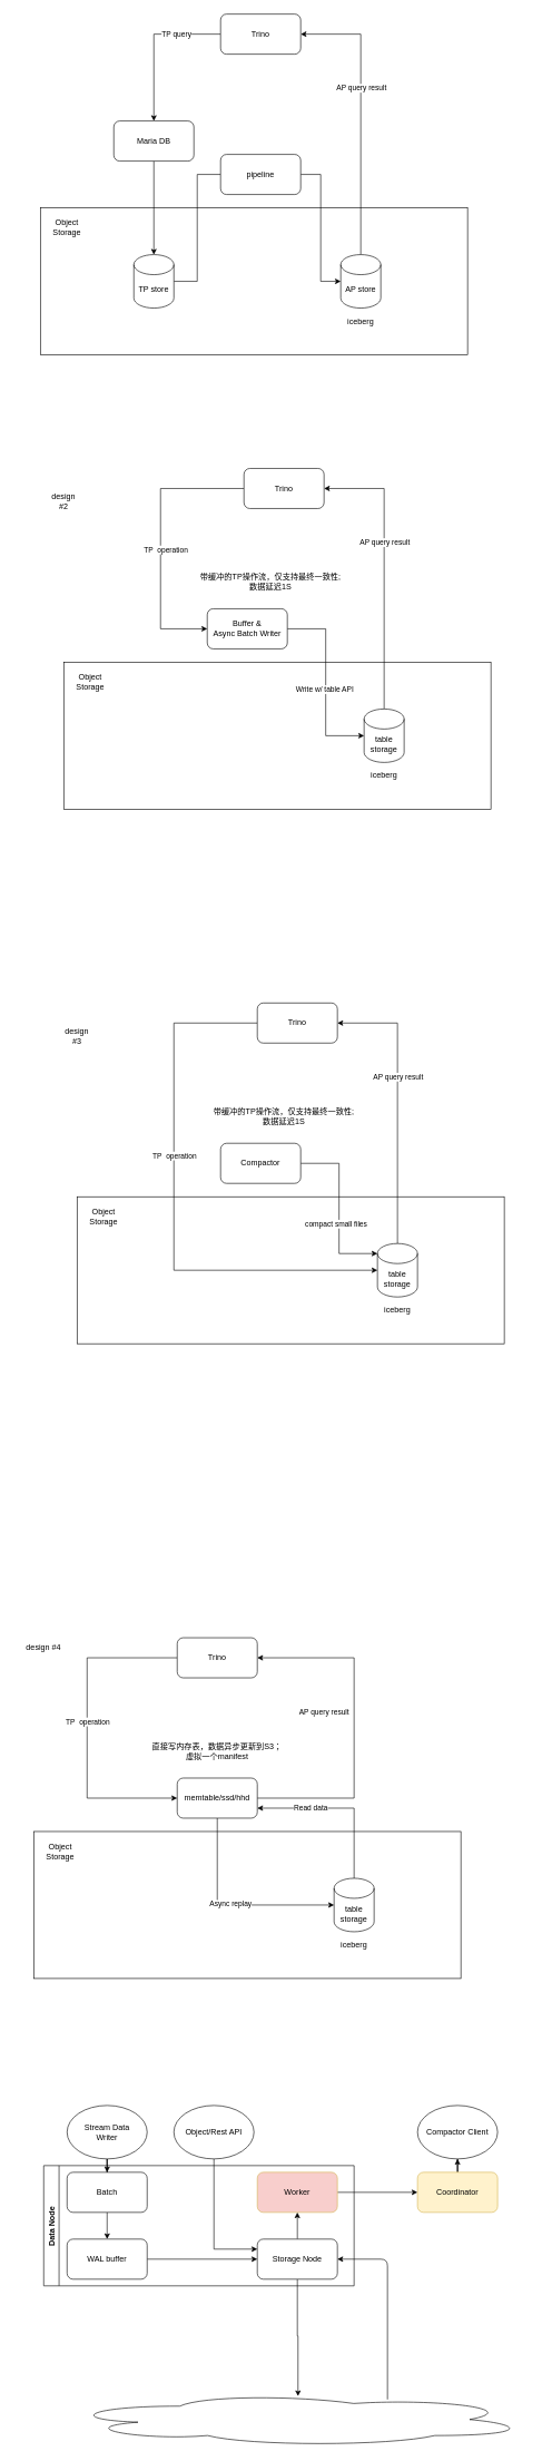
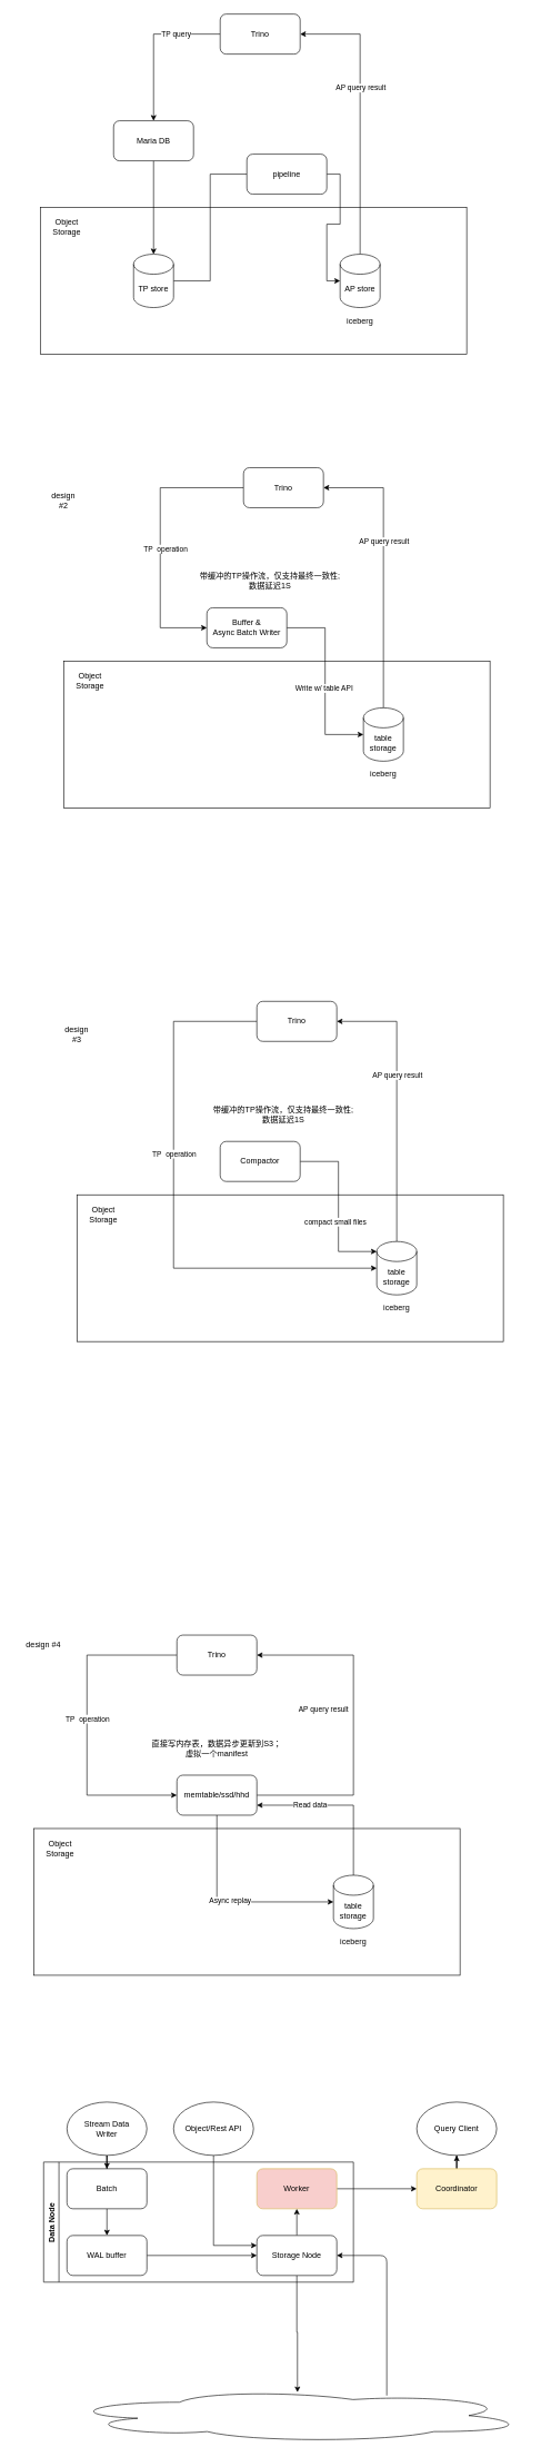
  <mxCell id="0" />
  <mxCell id="1" parent="0" />
  <mxCell id="2" value="" style="rounded=0;whiteSpace=wrap;html=1;" vertex="1" parent="1"><mxGeometry x="60" y="310" width="640" height="220" as="geometry" /></mxCell>
  <mxCell id="3" style="edgeStyle=orthogonalEdgeStyle;rounded=0;orthogonalLoop=1;jettySize=auto;html=1;entryX=0;entryY=0.5;entryDx=0;entryDy=0;endArrow=none;" edge="1" parent="1" source="4" target="10"><mxGeometry relative="1" as="geometry" /></mxCell>
  <mxCell id="4" value="TP store" style="shape=cylinder3;whiteSpace=wrap;html=1;boundedLbl=1;backgroundOutline=1;size=15;" vertex="1" parent="1"><mxGeometry x="200" y="380" width="60" height="80" as="geometry" /></mxCell>
  <mxCell id="5" style="edgeStyle=orthogonalEdgeStyle;rounded=0;orthogonalLoop=1;jettySize=auto;html=1;entryX=1;entryY=0.5;entryDx=0;entryDy=0;" edge="1" parent="1" source="7" target="14"><mxGeometry relative="1" as="geometry"><Array as="points"><mxPoint x="540" y="50" /></Array></mxGeometry></mxCell>
  <mxCell id="6" value="AP query result" style="edgeLabel;html=1;align=center;verticalAlign=middle;resizable=0;points=[];" vertex="1" connectable="0" parent="5"><mxGeometry x="0.767" y="1" relative="1" as="geometry"><mxPoint x="41" y="79" as="offset" /></mxGeometry></mxCell>
  <mxCell id="7" value="AP store" style="shape=cylinder3;whiteSpace=wrap;html=1;boundedLbl=1;backgroundOutline=1;size=15;" vertex="1" parent="1"><mxGeometry x="510" y="380" width="60" height="80" as="geometry" /></mxCell>
  <mxCell id="8" value="iceberg" style="text;html=1;strokeColor=none;fillColor=none;align=center;verticalAlign=middle;whiteSpace=wrap;rounded=0;" vertex="1" parent="1"><mxGeometry x="520" y="470" width="40" height="20" as="geometry" /></mxCell>
  <mxCell id="9" style="edgeStyle=orthogonalEdgeStyle;rounded=0;orthogonalLoop=1;jettySize=auto;html=1;entryX=0;entryY=0.5;entryDx=0;entryDy=0;entryPerimeter=0;" edge="1" parent="1" source="10" target="7"><mxGeometry relative="1" as="geometry" /></mxCell>
- <mxCell id="10" value="pipeline" style="rounded=1;whiteSpace=wrap;html=1;" vertex="1" parent="1"><mxGeometry x="330" y="230" width="120" height="60" as="geometry" /></mxCell>
+ <mxCell id="10" value="pipeline" style="rounded=1;whiteSpace=wrap;html=1;" vertex="1" parent="1"><mxGeometry x="370" y="230" width="120" height="60" as="geometry" /></mxCell>
  <mxCell id="11" value="Object Storage" style="text;html=1;strokeColor=none;fillColor=none;align=center;verticalAlign=middle;whiteSpace=wrap;rounded=0;" vertex="1" parent="1"><mxGeometry x="80" y="330" width="40" height="20" as="geometry" /></mxCell>
  <mxCell id="12" style="edgeStyle=orthogonalEdgeStyle;rounded=0;orthogonalLoop=1;jettySize=auto;html=1;entryX=0.5;entryY=0;entryDx=0;entryDy=0;" edge="1" parent="1" source="14" target="16"><mxGeometry relative="1" as="geometry" /></mxCell>
  <mxCell id="13" value="TP query" style="edgeLabel;html=1;align=center;verticalAlign=middle;resizable=0;points=[];" vertex="1" connectable="0" parent="12"><mxGeometry x="-0.419" relative="1" as="geometry"><mxPoint as="offset" /></mxGeometry></mxCell>
  <mxCell id="14" value="Trino" style="rounded=1;whiteSpace=wrap;html=1;" vertex="1" parent="1"><mxGeometry x="330" y="20" width="120" height="60" as="geometry" /></mxCell>
  <mxCell id="15" style="edgeStyle=orthogonalEdgeStyle;rounded=0;orthogonalLoop=1;jettySize=auto;html=1;entryX=0.5;entryY=0;entryDx=0;entryDy=0;entryPerimeter=0;" edge="1" parent="1" source="16" target="4"><mxGeometry relative="1" as="geometry" /></mxCell>
  <mxCell id="16" value="Maria DB" style="rounded=1;whiteSpace=wrap;html=1;" vertex="1" parent="1"><mxGeometry x="170" y="180" width="120" height="60" as="geometry" /></mxCell>
  <mxCell id="17" value="" style="rounded=0;whiteSpace=wrap;html=1;" vertex="1" parent="1"><mxGeometry x="95" y="990" width="640" height="220" as="geometry" /></mxCell>
  <mxCell id="18" style="edgeStyle=orthogonalEdgeStyle;rounded=0;orthogonalLoop=1;jettySize=auto;html=1;entryX=1;entryY=0.5;entryDx=0;entryDy=0;" edge="1" parent="1" source="20" target="28"><mxGeometry relative="1" as="geometry"><Array as="points"><mxPoint x="575" y="730" /></Array></mxGeometry></mxCell>
  <mxCell id="19" value="AP query result" style="edgeLabel;html=1;align=center;verticalAlign=middle;resizable=0;points=[];" vertex="1" connectable="0" parent="18"><mxGeometry x="0.767" y="1" relative="1" as="geometry"><mxPoint x="41" y="79" as="offset" /></mxGeometry></mxCell>
  <mxCell id="20" value="table storage" style="shape=cylinder3;whiteSpace=wrap;html=1;boundedLbl=1;backgroundOutline=1;size=15;" vertex="1" parent="1"><mxGeometry x="545" y="1060" width="60" height="80" as="geometry" /></mxCell>
  <mxCell id="21" value="iceberg" style="text;html=1;strokeColor=none;fillColor=none;align=center;verticalAlign=middle;whiteSpace=wrap;rounded=0;" vertex="1" parent="1"><mxGeometry x="555" y="1150" width="40" height="20" as="geometry" /></mxCell>
  <mxCell id="22" style="edgeStyle=orthogonalEdgeStyle;rounded=0;orthogonalLoop=1;jettySize=auto;html=1;entryX=0;entryY=0.5;entryDx=0;entryDy=0;entryPerimeter=0;" edge="1" parent="1" source="24" target="20"><mxGeometry relative="1" as="geometry" /></mxCell>
  <mxCell id="23" value="Write w/ table API" style="edgeLabel;html=1;align=center;verticalAlign=middle;resizable=0;points=[];" vertex="1" connectable="0" parent="22"><mxGeometry x="-0.746" y="-1" relative="1" as="geometry"><mxPoint x="20" y="89" as="offset" /></mxGeometry></mxCell>
  <mxCell id="24" value="Buffer &amp;amp; &lt;br&gt;Async Batch Writer" style="rounded=1;whiteSpace=wrap;html=1;" vertex="1" parent="1"><mxGeometry x="310" y="910" width="120" height="60" as="geometry" /></mxCell>
  <mxCell id="25" value="Object Storage" style="text;html=1;strokeColor=none;fillColor=none;align=center;verticalAlign=middle;whiteSpace=wrap;rounded=0;" vertex="1" parent="1"><mxGeometry x="115" y="1010" width="40" height="20" as="geometry" /></mxCell>
  <mxCell id="26" style="edgeStyle=orthogonalEdgeStyle;rounded=0;orthogonalLoop=1;jettySize=auto;html=1;entryX=0;entryY=0.5;entryDx=0;entryDy=0;exitX=0;exitY=0.5;exitDx=0;exitDy=0;" edge="1" parent="1" source="28" target="24"><mxGeometry relative="1" as="geometry"><mxPoint x="265" y="860" as="targetPoint" /><Array as="points"><mxPoint x="240" y="730" /><mxPoint x="240" y="940" /></Array></mxGeometry></mxCell>
  <mxCell id="27" value="TP&amp;nbsp; operation" style="edgeLabel;html=1;align=center;verticalAlign=middle;resizable=0;points=[];" vertex="1" connectable="0" parent="26"><mxGeometry x="-0.419" relative="1" as="geometry"><mxPoint y="91" as="offset" /></mxGeometry></mxCell>
  <mxCell id="28" value="Trino" style="rounded=1;whiteSpace=wrap;html=1;" vertex="1" parent="1"><mxGeometry x="365" y="700" width="120" height="60" as="geometry" /></mxCell>
  <mxCell id="29" value="design #2" style="text;html=1;strokeColor=none;fillColor=none;align=center;verticalAlign=middle;whiteSpace=wrap;rounded=0;" vertex="1" parent="1"><mxGeometry x="75" y="740" width="40" height="20" as="geometry" /></mxCell>
  <mxCell id="30" value="带缓冲的TP操作流，仅支持最终一致性;&lt;br&gt;数据延迟1S" style="text;html=1;strokeColor=none;fillColor=none;align=center;verticalAlign=middle;whiteSpace=wrap;rounded=0;" vertex="1" parent="1"><mxGeometry x="290" y="850" width="230" height="40" as="geometry" /></mxCell>
  <mxCell id="31" value="" style="rounded=0;whiteSpace=wrap;html=1;" vertex="1" parent="1"><mxGeometry x="115" y="1790" width="640" height="220" as="geometry" /></mxCell>
  <mxCell id="32" style="edgeStyle=orthogonalEdgeStyle;rounded=0;orthogonalLoop=1;jettySize=auto;html=1;entryX=1;entryY=0.5;entryDx=0;entryDy=0;" edge="1" parent="1" source="34" target="42"><mxGeometry relative="1" as="geometry"><Array as="points"><mxPoint x="595" y="1530" /></Array></mxGeometry></mxCell>
  <mxCell id="33" value="AP query result" style="edgeLabel;html=1;align=center;verticalAlign=middle;resizable=0;points=[];" vertex="1" connectable="0" parent="32"><mxGeometry x="0.767" y="1" relative="1" as="geometry"><mxPoint x="41" y="79" as="offset" /></mxGeometry></mxCell>
  <mxCell id="34" value="table storage" style="shape=cylinder3;whiteSpace=wrap;html=1;boundedLbl=1;backgroundOutline=1;size=15;" vertex="1" parent="1"><mxGeometry x="565" y="1860" width="60" height="80" as="geometry" /></mxCell>
  <mxCell id="35" value="iceberg" style="text;html=1;strokeColor=none;fillColor=none;align=center;verticalAlign=middle;whiteSpace=wrap;rounded=0;" vertex="1" parent="1"><mxGeometry x="575" y="1950" width="40" height="20" as="geometry" /></mxCell>
  <mxCell id="36" style="edgeStyle=orthogonalEdgeStyle;rounded=0;orthogonalLoop=1;jettySize=auto;html=1;entryX=0;entryY=0;entryDx=0;entryDy=15;entryPerimeter=0;" edge="1" parent="1" source="38" target="34"><mxGeometry relative="1" as="geometry" /></mxCell>
  <mxCell id="37" value="compact small files" style="edgeLabel;html=1;align=center;verticalAlign=middle;resizable=0;points=[];" vertex="1" connectable="0" parent="36"><mxGeometry x="-0.746" y="-1" relative="1" as="geometry"><mxPoint x="20" y="89" as="offset" /></mxGeometry></mxCell>
  <mxCell id="38" value="Compactor" style="rounded=1;whiteSpace=wrap;html=1;" vertex="1" parent="1"><mxGeometry x="330" y="1710" width="120" height="60" as="geometry" /></mxCell>
  <mxCell id="39" value="Object Storage" style="text;html=1;strokeColor=none;fillColor=none;align=center;verticalAlign=middle;whiteSpace=wrap;rounded=0;" vertex="1" parent="1"><mxGeometry x="135" y="1810" width="40" height="20" as="geometry" /></mxCell>
  <mxCell id="40" style="edgeStyle=orthogonalEdgeStyle;rounded=0;orthogonalLoop=1;jettySize=auto;html=1;entryX=0;entryY=0.5;entryDx=0;entryDy=0;exitX=0;exitY=0.5;exitDx=0;exitDy=0;entryPerimeter=0;" edge="1" parent="1" source="42" target="34"><mxGeometry relative="1" as="geometry"><mxPoint x="285" y="1660" as="targetPoint" /><Array as="points"><mxPoint x="260" y="1530" /><mxPoint x="260" y="1900" /></Array></mxGeometry></mxCell>
  <mxCell id="41" value="TP&amp;nbsp; operation" style="edgeLabel;html=1;align=center;verticalAlign=middle;resizable=0;points=[];" vertex="1" connectable="0" parent="40"><mxGeometry x="-0.419" relative="1" as="geometry"><mxPoint y="91" as="offset" /></mxGeometry></mxCell>
  <mxCell id="42" value="Trino" style="rounded=1;whiteSpace=wrap;html=1;" vertex="1" parent="1"><mxGeometry x="385" y="1500" width="120" height="60" as="geometry" /></mxCell>
  <mxCell id="43" value="design #3" style="text;html=1;strokeColor=none;fillColor=none;align=center;verticalAlign=middle;whiteSpace=wrap;rounded=0;" vertex="1" parent="1"><mxGeometry x="95" y="1540" width="40" height="20" as="geometry" /></mxCell>
  <mxCell id="44" value="带缓冲的TP操作流，仅支持最终一致性;&lt;br&gt;数据延迟1S" style="text;html=1;strokeColor=none;fillColor=none;align=center;verticalAlign=middle;whiteSpace=wrap;rounded=0;" vertex="1" parent="1"><mxGeometry x="310" y="1650" width="230" height="40" as="geometry" /></mxCell>
  <mxCell id="45" value="" style="rounded=0;whiteSpace=wrap;html=1;" vertex="1" parent="1"><mxGeometry x="50" y="2740" width="640" height="220" as="geometry" /></mxCell>
  <mxCell id="46" style="edgeStyle=orthogonalEdgeStyle;rounded=0;orthogonalLoop=1;jettySize=auto;html=1;entryX=1;entryY=0.5;entryDx=0;entryDy=0;exitX=1;exitY=0.5;exitDx=0;exitDy=0;" edge="1" parent="1" source="54" target="58"><mxGeometry relative="1" as="geometry"><Array as="points"><mxPoint x="530" y="2690" /><mxPoint x="530" y="2480" /></Array></mxGeometry></mxCell>
  <mxCell id="47" value="AP query result" style="edgeLabel;html=1;align=center;verticalAlign=middle;resizable=0;points=[];" vertex="1" connectable="0" parent="46"><mxGeometry x="0.767" y="1" relative="1" as="geometry"><mxPoint x="41" y="79" as="offset" /></mxGeometry></mxCell>
  <mxCell id="48" style="edgeStyle=orthogonalEdgeStyle;rounded=0;orthogonalLoop=1;jettySize=auto;html=1;entryX=1;entryY=0.75;entryDx=0;entryDy=0;" edge="1" parent="1" source="50" target="54"><mxGeometry relative="1" as="geometry"><Array as="points"><mxPoint x="530" y="2705" /></Array></mxGeometry></mxCell>
  <mxCell id="49" value="Read data" style="edgeLabel;html=1;align=center;verticalAlign=middle;resizable=0;points=[];" vertex="1" connectable="0" parent="48"><mxGeometry x="0.368" y="-1" relative="1" as="geometry"><mxPoint as="offset" /></mxGeometry></mxCell>
  <mxCell id="50" value="table storage" style="shape=cylinder3;whiteSpace=wrap;html=1;boundedLbl=1;backgroundOutline=1;size=15;" vertex="1" parent="1"><mxGeometry x="500" y="2810" width="60" height="80" as="geometry" /></mxCell>
  <mxCell id="51" value="iceberg" style="text;html=1;strokeColor=none;fillColor=none;align=center;verticalAlign=middle;whiteSpace=wrap;rounded=0;" vertex="1" parent="1"><mxGeometry x="510" y="2900" width="40" height="20" as="geometry" /></mxCell>
  <mxCell id="52" style="edgeStyle=orthogonalEdgeStyle;rounded=0;orthogonalLoop=1;jettySize=auto;html=1;entryX=0;entryY=0.5;entryDx=0;entryDy=0;entryPerimeter=0;exitX=0.5;exitY=1;exitDx=0;exitDy=0;" edge="1" parent="1" source="54" target="50"><mxGeometry relative="1" as="geometry" /></mxCell>
  <mxCell id="53" value="Async replay" style="edgeLabel;html=1;align=center;verticalAlign=middle;resizable=0;points=[];" vertex="1" connectable="0" parent="52"><mxGeometry x="-0.746" y="-1" relative="1" as="geometry"><mxPoint x="20" y="89" as="offset" /></mxGeometry></mxCell>
  <mxCell id="54" value="memtable/ssd/hhd" style="rounded=1;whiteSpace=wrap;html=1;" vertex="1" parent="1"><mxGeometry x="265" y="2660" width="120" height="60" as="geometry" /></mxCell>
  <mxCell id="55" value="Object Storage" style="text;html=1;strokeColor=none;fillColor=none;align=center;verticalAlign=middle;whiteSpace=wrap;rounded=0;" vertex="1" parent="1"><mxGeometry x="70" y="2760" width="40" height="20" as="geometry" /></mxCell>
  <mxCell id="56" style="edgeStyle=orthogonalEdgeStyle;rounded=0;orthogonalLoop=1;jettySize=auto;html=1;entryX=0;entryY=0.5;entryDx=0;entryDy=0;exitX=0;exitY=0.5;exitDx=0;exitDy=0;" edge="1" parent="1" source="58" target="54"><mxGeometry relative="1" as="geometry"><mxPoint x="220" y="2610" as="targetPoint" /><Array as="points"><mxPoint x="130" y="2480" /><mxPoint x="130" y="2690" /></Array></mxGeometry></mxCell>
  <mxCell id="57" value="TP&amp;nbsp; operation" style="edgeLabel;html=1;align=center;verticalAlign=middle;resizable=0;points=[];" vertex="1" connectable="0" parent="56"><mxGeometry x="-0.419" relative="1" as="geometry"><mxPoint y="91" as="offset" /></mxGeometry></mxCell>
  <mxCell id="58" value="Trino" style="rounded=1;whiteSpace=wrap;html=1;" vertex="1" parent="1"><mxGeometry x="265" y="2450" width="120" height="60" as="geometry" /></mxCell>
  <mxCell id="59" value="design #4" style="text;html=1;strokeColor=none;fillColor=none;align=center;verticalAlign=middle;whiteSpace=wrap;rounded=0;" vertex="1" parent="1"><mxGeometry x="20" y="2430" width="90" height="70" as="geometry" /></mxCell>
  <mxCell id="60" value="直接写内存表，数据异步更新到S3；&lt;br&gt;虚拟一个manifest" style="text;html=1;strokeColor=none;fillColor=none;align=center;verticalAlign=middle;whiteSpace=wrap;rounded=0;" vertex="1" parent="1"><mxGeometry x="210" y="2600" width="230" height="40" as="geometry" /></mxCell>
  <mxCell id="61" style="edgeStyle=orthogonalEdgeStyle;rounded=0;orthogonalLoop=1;jettySize=auto;html=1;entryX=0.5;entryY=0;entryDx=0;entryDy=0;" edge="1" parent="1" source="62" target="64"><mxGeometry relative="1" as="geometry" /></mxCell>
  <mxCell id="62" value="Batch" style="rounded=1;whiteSpace=wrap;html=1;" vertex="1" parent="1"><mxGeometry x="100" y="3250" width="120" height="60" as="geometry" /></mxCell>
  <mxCell id="63" style="edgeStyle=orthogonalEdgeStyle;rounded=0;orthogonalLoop=1;jettySize=auto;html=1;entryX=0;entryY=0.5;entryDx=0;entryDy=0;" edge="1" parent="1" source="64" target="67"><mxGeometry relative="1" as="geometry" /></mxCell>
  <mxCell id="64" value="WAL buffer" style="rounded=1;whiteSpace=wrap;html=1;" vertex="1" parent="1"><mxGeometry x="100" y="3350" width="120" height="60" as="geometry" /></mxCell>
  <mxCell id="65" style="edgeStyle=orthogonalEdgeStyle;rounded=0;orthogonalLoop=1;jettySize=auto;html=1;entryX=0.505;entryY=0.063;entryDx=0;entryDy=0;entryPerimeter=0;" edge="1" parent="1" source="67" target="68"><mxGeometry relative="1" as="geometry" /></mxCell>
  <mxCell id="66" value="" style="edgeStyle=orthogonalEdgeStyle;rounded=0;orthogonalLoop=1;jettySize=auto;html=1;" edge="1" parent="1" source="67" target="73"><mxGeometry relative="1" as="geometry" /></mxCell>
  <mxCell id="67" value="Storage Node" style="rounded=1;whiteSpace=wrap;html=1;" vertex="1" parent="1"><mxGeometry x="385" y="3350" width="120" height="60" as="geometry" /></mxCell>
  <mxCell id="68" value="" style="ellipse;shape=cloud;whiteSpace=wrap;html=1;" vertex="1" parent="1"><mxGeometry x="95" y="3580" width="695" height="80" as="geometry" /></mxCell>
  <mxCell id="69" style="edgeStyle=orthogonalEdgeStyle;rounded=0;orthogonalLoop=1;jettySize=auto;html=1;" edge="1" parent="1" source="70" target="62"><mxGeometry relative="1" as="geometry" /></mxCell>
  <mxCell id="70" value="Stream Data&lt;br&gt;Writer" style="ellipse;whiteSpace=wrap;html=1;" vertex="1" parent="1"><mxGeometry x="100" y="3150" width="120" height="80" as="geometry" /></mxCell>
  <mxCell id="71" value="" style="endArrow=classic;html=1;entryX=1;entryY=0.5;entryDx=0;entryDy=0;" edge="1" parent="1" target="67"><mxGeometry width="50" height="50" relative="1" as="geometry"><mxPoint x="580" y="3590" as="sourcePoint" /><mxPoint x="480" y="3330" as="targetPoint" /><Array as="points"><mxPoint x="580" y="3380" /></Array></mxGeometry></mxCell>
  <mxCell id="72" style="edgeStyle=orthogonalEdgeStyle;rounded=0;orthogonalLoop=1;jettySize=auto;html=1;entryX=0;entryY=0.5;entryDx=0;entryDy=0;" edge="1" parent="1" source="73" target="78"><mxGeometry relative="1" as="geometry"><mxPoint x="620" y="3280" as="targetPoint" /></mxGeometry></mxCell>
  <mxCell id="73" value="Worker" style="rounded=1;whiteSpace=wrap;html=1;fillColor=#f8cecc;strokeColor=#d6b656;" vertex="1" parent="1"><mxGeometry x="385" y="3250" width="120" height="60" as="geometry" /></mxCell>
  <mxCell id="74" style="edgeStyle=orthogonalEdgeStyle;rounded=0;orthogonalLoop=1;jettySize=auto;html=1;entryX=0;entryY=0.25;entryDx=0;entryDy=0;exitX=0.5;exitY=1;exitDx=0;exitDy=0;" edge="1" parent="1" source="75" target="67"><mxGeometry relative="1" as="geometry" /></mxCell>
  <mxCell id="75" value="Object/Rest API" style="ellipse;whiteSpace=wrap;html=1;" vertex="1" parent="1"><mxGeometry x="260" y="3150" width="120" height="80" as="geometry" /></mxCell>
  <mxCell id="76" value="Data Node" style="swimlane;horizontal=0;" vertex="1" parent="1"><mxGeometry x="65" y="3240" width="465" height="180" as="geometry" /></mxCell>
  <mxCell id="77" style="edgeStyle=orthogonalEdgeStyle;rounded=0;orthogonalLoop=1;jettySize=auto;html=1;entryX=0.5;entryY=1;entryDx=0;entryDy=0;" edge="1" parent="1" source="78" target="79"><mxGeometry relative="1" as="geometry" /></mxCell>
  <mxCell id="78" value="Coordinator" style="rounded=1;whiteSpace=wrap;html=1;fillColor=#fff2cc;strokeColor=#d6b656;" vertex="1" parent="1"><mxGeometry x="625" y="3250" width="120" height="60" as="geometry" /></mxCell>
- <mxCell id="79" value="Compactor Client" style="ellipse;whiteSpace=wrap;html=1;" vertex="1" parent="1"><mxGeometry x="625" y="3150" width="120" height="80" as="geometry" /></mxCell>
+ <mxCell id="79" value="Query Client" style="ellipse;whiteSpace=wrap;html=1;" vertex="1" parent="1"><mxGeometry x="625" y="3150" width="120" height="80" as="geometry" /></mxCell>
